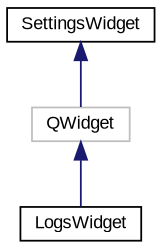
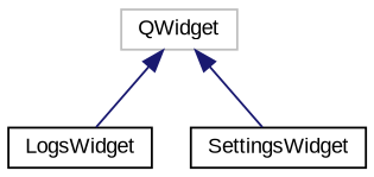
  digraph {
    fontname="Liberation Sans"
    rankdir=TB
    node [color=black fillcolor=white fontname="Liberation Sans" fontsize=10 shape=record style=filled]
    edge [color=midnightblue dir=back fontname="Liberation Sans" fontsize=10 labelfontname=Helvetica labelfontsize=10 style=solid]
    n1 [color=grey75 height=0.2 label=QWidget width=0.4]
    n2 [height=0.2 label=LogsWidget width=0.4]
    n3 [height=0.2 label=SettingsWidget width=0.4]
    n1 -> n2
-   n3 -> n1
+   n1 -> n3
  }
